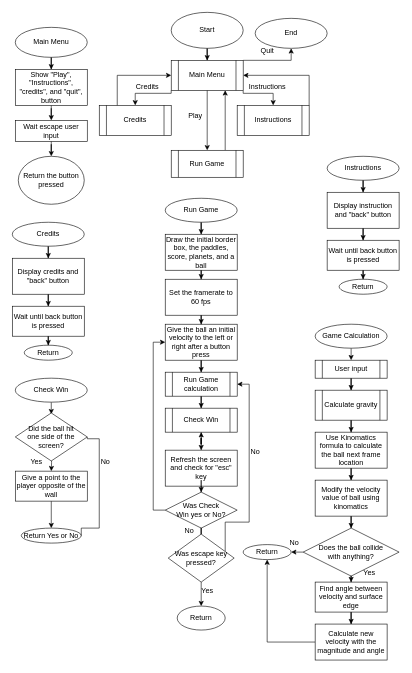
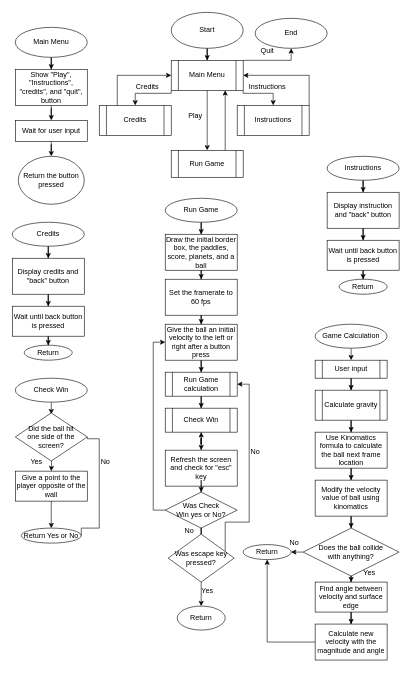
  <mxCell id="0" />
  <mxCell id="1" parent="0" />
  <mxCell id="2" value="" style="edgeStyle=orthogonalEdgeStyle;rounded=0;orthogonalLoop=1;jettySize=auto;html=1;" edge="1" parent="1" source="3" target="8"><mxGeometry relative="1" as="geometry" /></mxCell>
  <mxCell id="3" value="Start" style="ellipse;whiteSpace=wrap;html=1;" vertex="1" parent="1"><mxGeometry x="285" y="20" width="120" height="60" as="geometry" /></mxCell>
  <mxCell id="4" value="" style="edgeStyle=orthogonalEdgeStyle;rounded=0;orthogonalLoop=1;jettySize=auto;html=1;exitX=0;exitY=1;exitDx=0;exitDy=0;" edge="1" parent="1" source="8" target="16"><mxGeometry relative="1" as="geometry"><Array as="points"><mxPoint x="285" y="155" /><mxPoint x="225" y="155" /></Array></mxGeometry></mxCell>
  <mxCell id="5" style="edgeStyle=orthogonalEdgeStyle;rounded=0;orthogonalLoop=1;jettySize=auto;html=1;exitX=1;exitY=1;exitDx=0;exitDy=0;entryX=0.5;entryY=0;entryDx=0;entryDy=0;" edge="1" parent="1" source="8" target="20"><mxGeometry relative="1" as="geometry"><Array as="points"><mxPoint x="405" y="155" /><mxPoint x="455" y="155" /></Array></mxGeometry></mxCell>
  <mxCell id="6" value="" style="edgeStyle=orthogonalEdgeStyle;rounded=0;orthogonalLoop=1;jettySize=auto;html=1;" edge="1" parent="1" source="8" target="23"><mxGeometry relative="1" as="geometry" /></mxCell>
  <mxCell id="7" style="edgeStyle=orthogonalEdgeStyle;rounded=0;orthogonalLoop=1;jettySize=auto;html=1;exitX=1;exitY=0;exitDx=0;exitDy=0;" edge="1" parent="1" source="8" target="25"><mxGeometry relative="1" as="geometry"><mxPoint x="475" y="60" as="targetPoint" /><Array as="points"><mxPoint x="485" y="100" /></Array></mxGeometry></mxCell>
  <mxCell id="8" value="Main Menu" style="shape=process;whiteSpace=wrap;html=1;backgroundOutline=1;" vertex="1" parent="1"><mxGeometry x="285" y="100" width="120" height="50" as="geometry" /></mxCell>
  <mxCell id="9" value="" style="edgeStyle=orthogonalEdgeStyle;rounded=0;orthogonalLoop=1;jettySize=auto;html=1;" edge="1" parent="1" source="10" target="12"><mxGeometry relative="1" as="geometry" /></mxCell>
  <mxCell id="10" value="Main Menu" style="ellipse;whiteSpace=wrap;html=1;" vertex="1" parent="1"><mxGeometry x="25" y="45" width="120" height="50" as="geometry" /></mxCell>
  <mxCell id="11" value="" style="edgeStyle=orthogonalEdgeStyle;rounded=0;orthogonalLoop=1;jettySize=auto;html=1;" edge="1" parent="1" source="12" target="14"><mxGeometry relative="1" as="geometry" /></mxCell>
  <mxCell id="12" value="&lt;div&gt;Show &quot;Play&quot;, &quot;Instructions&quot;, &quot;credits&quot;, and &quot;quit&quot;, button&lt;/div&gt;" style="whiteSpace=wrap;html=1;" vertex="1" parent="1"><mxGeometry x="25" y="115" width="120" height="60" as="geometry" /></mxCell>
  <mxCell id="13" value="" style="edgeStyle=orthogonalEdgeStyle;rounded=0;orthogonalLoop=1;jettySize=auto;html=1;" edge="1" parent="1" source="14" target="15"><mxGeometry relative="1" as="geometry" /></mxCell>
- <mxCell id="14" value="Wait escape user input" style="whiteSpace=wrap;html=1;" vertex="1" parent="1"><mxGeometry x="25" y="200" width="120" height="35" as="geometry" /></mxCell>
+ <mxCell id="14" value="Wait for user input" style="whiteSpace=wrap;html=1;" vertex="1" parent="1"><mxGeometry x="25" y="200" width="120" height="35" as="geometry" /></mxCell>
  <mxCell id="15" value="Return the button pressed" style="ellipse;whiteSpace=wrap;html=1;" vertex="1" parent="1"><mxGeometry x="30" y="260" width="110" height="80" as="geometry" /></mxCell>
  <mxCell id="16" value="Credits" style="shape=process;whiteSpace=wrap;html=1;backgroundOutline=1;" vertex="1" parent="1"><mxGeometry x="165" y="175" width="120" height="50" as="geometry" /></mxCell>
  <mxCell id="17" value="" style="endArrow=classic;html=1;rounded=0;exitX=0.25;exitY=0;exitDx=0;exitDy=0;entryX=0;entryY=0.5;entryDx=0;entryDy=0;" edge="1" parent="1" source="16" target="8"><mxGeometry width="50" height="50" relative="1" as="geometry"><mxPoint x="295" y="280" as="sourcePoint" /><mxPoint x="195" y="120" as="targetPoint" /><Array as="points"><mxPoint x="195" y="125" /></Array></mxGeometry></mxCell>
  <mxCell id="18" value="Credits" style="text;html=1;align=center;verticalAlign=middle;resizable=0;points=[];autosize=1;strokeColor=none;fillColor=none;" vertex="1" parent="1"><mxGeometry x="215" y="130" width="60" height="30" as="geometry" /></mxCell>
  <mxCell id="19" style="edgeStyle=orthogonalEdgeStyle;rounded=0;orthogonalLoop=1;jettySize=auto;html=1;exitX=1;exitY=0;exitDx=0;exitDy=0;entryX=1;entryY=0.5;entryDx=0;entryDy=0;" edge="1" parent="1" source="20" target="8"><mxGeometry relative="1" as="geometry" /></mxCell>
  <mxCell id="20" value="Instructions" style="shape=process;whiteSpace=wrap;html=1;backgroundOutline=1;" vertex="1" parent="1"><mxGeometry x="395" y="175" width="120" height="50" as="geometry" /></mxCell>
  <mxCell id="21" value="Instructions" style="text;html=1;align=center;verticalAlign=middle;resizable=0;points=[];autosize=1;strokeColor=none;fillColor=none;" vertex="1" parent="1"><mxGeometry x="405" y="130" width="80" height="30" as="geometry" /></mxCell>
  <mxCell id="22" style="edgeStyle=orthogonalEdgeStyle;rounded=0;orthogonalLoop=1;jettySize=auto;html=1;exitX=0.75;exitY=0;exitDx=0;exitDy=0;entryX=0.75;entryY=1;entryDx=0;entryDy=0;" edge="1" parent="1" source="23" target="8"><mxGeometry relative="1" as="geometry" /></mxCell>
  <mxCell id="23" value="Run Game" style="shape=process;whiteSpace=wrap;html=1;backgroundOutline=1;" vertex="1" parent="1"><mxGeometry x="285" y="250" width="120" height="45" as="geometry" /></mxCell>
  <mxCell id="24" value="&lt;div&gt;Play&lt;/div&gt;" style="text;html=1;align=center;verticalAlign=middle;resizable=0;points=[];autosize=1;strokeColor=none;fillColor=none;" vertex="1" parent="1"><mxGeometry x="300" y="178" width="50" height="30" as="geometry" /></mxCell>
  <mxCell id="25" value="End" style="ellipse;whiteSpace=wrap;html=1;" vertex="1" parent="1"><mxGeometry x="425" y="30" width="120" height="50" as="geometry" /></mxCell>
  <mxCell id="26" value="Quit" style="text;html=1;align=center;verticalAlign=middle;resizable=0;points=[];autosize=1;strokeColor=none;fillColor=none;" vertex="1" parent="1"><mxGeometry x="420" y="70" width="50" height="30" as="geometry" /></mxCell>
  <mxCell id="27" value="" style="edgeStyle=orthogonalEdgeStyle;rounded=0;orthogonalLoop=1;jettySize=auto;html=1;" edge="1" parent="1" source="28" target="30"><mxGeometry relative="1" as="geometry" /></mxCell>
  <mxCell id="28" value="Credits" style="ellipse;whiteSpace=wrap;html=1;" vertex="1" parent="1"><mxGeometry x="20" y="370" width="120" height="40" as="geometry" /></mxCell>
  <mxCell id="29" value="" style="edgeStyle=orthogonalEdgeStyle;rounded=0;orthogonalLoop=1;jettySize=auto;html=1;" edge="1" parent="1" source="30" target="32"><mxGeometry relative="1" as="geometry" /></mxCell>
  <mxCell id="30" value="Display credits and &quot;back&quot; button" style="whiteSpace=wrap;html=1;" vertex="1" parent="1"><mxGeometry x="20" y="430" width="120" height="60" as="geometry" /></mxCell>
  <mxCell id="31" value="" style="edgeStyle=orthogonalEdgeStyle;rounded=0;orthogonalLoop=1;jettySize=auto;html=1;" edge="1" parent="1" source="32" target="33"><mxGeometry relative="1" as="geometry" /></mxCell>
  <mxCell id="32" value="Wait until back button is pressed" style="whiteSpace=wrap;html=1;" vertex="1" parent="1"><mxGeometry x="20" y="510" width="120" height="50" as="geometry" /></mxCell>
  <mxCell id="33" value="Return" style="ellipse;whiteSpace=wrap;html=1;" vertex="1" parent="1"><mxGeometry x="40" y="575" width="80" height="25" as="geometry" /></mxCell>
  <mxCell id="34" value="" style="edgeStyle=orthogonalEdgeStyle;rounded=0;orthogonalLoop=1;jettySize=auto;html=1;" edge="1" parent="1" source="35" target="37"><mxGeometry relative="1" as="geometry" /></mxCell>
  <mxCell id="35" value="Instructions" style="ellipse;whiteSpace=wrap;html=1;" vertex="1" parent="1"><mxGeometry x="545" y="260" width="120" height="40" as="geometry" /></mxCell>
  <mxCell id="36" value="" style="edgeStyle=orthogonalEdgeStyle;rounded=0;orthogonalLoop=1;jettySize=auto;html=1;" edge="1" parent="1" source="37" target="39"><mxGeometry relative="1" as="geometry" /></mxCell>
  <mxCell id="37" value="Display instruction and &quot;back&quot; button" style="whiteSpace=wrap;html=1;" vertex="1" parent="1"><mxGeometry x="545" y="320" width="120" height="60" as="geometry" /></mxCell>
  <mxCell id="38" value="" style="edgeStyle=orthogonalEdgeStyle;rounded=0;orthogonalLoop=1;jettySize=auto;html=1;" edge="1" parent="1" source="39" target="40"><mxGeometry relative="1" as="geometry" /></mxCell>
  <mxCell id="39" value="Wait until back button is pressed" style="whiteSpace=wrap;html=1;" vertex="1" parent="1"><mxGeometry x="545" y="400" width="120" height="50" as="geometry" /></mxCell>
  <mxCell id="40" value="Return" style="ellipse;whiteSpace=wrap;html=1;" vertex="1" parent="1"><mxGeometry x="565" y="465" width="80" height="25" as="geometry" /></mxCell>
  <mxCell id="41" value="" style="edgeStyle=orthogonalEdgeStyle;rounded=0;orthogonalLoop=1;jettySize=auto;html=1;" edge="1" parent="1" source="42" target="44"><mxGeometry relative="1" as="geometry" /></mxCell>
  <mxCell id="42" value="Run Game" style="ellipse;whiteSpace=wrap;html=1;" vertex="1" parent="1"><mxGeometry x="275" y="330" width="120" height="40" as="geometry" /></mxCell>
  <mxCell id="43" value="" style="edgeStyle=orthogonalEdgeStyle;rounded=0;orthogonalLoop=1;jettySize=auto;html=1;" edge="1" parent="1" source="44" target="46"><mxGeometry relative="1" as="geometry" /></mxCell>
  <mxCell id="44" value="Draw the initial border box, the paddles, score, planets, and a ball" style="whiteSpace=wrap;html=1;" vertex="1" parent="1"><mxGeometry x="275" y="390" width="120" height="60" as="geometry" /></mxCell>
  <mxCell id="45" value="" style="edgeStyle=orthogonalEdgeStyle;rounded=0;orthogonalLoop=1;jettySize=auto;html=1;" edge="1" parent="1" source="46" target="48"><mxGeometry relative="1" as="geometry" /></mxCell>
  <mxCell id="46" value="&lt;div&gt;Set the framerate to 60 fps&lt;/div&gt;" style="whiteSpace=wrap;html=1;" vertex="1" parent="1"><mxGeometry x="275" y="465" width="120" height="60" as="geometry" /></mxCell>
  <mxCell id="47" value="" style="edgeStyle=orthogonalEdgeStyle;rounded=0;orthogonalLoop=1;jettySize=auto;html=1;" edge="1" parent="1" source="48" target="50"><mxGeometry relative="1" as="geometry" /></mxCell>
  <mxCell id="48" value="Give the ball an initial velocity to the left or right after a button press" style="whiteSpace=wrap;html=1;" vertex="1" parent="1"><mxGeometry x="275" y="540" width="120" height="60" as="geometry" /></mxCell>
  <mxCell id="49" value="" style="edgeStyle=orthogonalEdgeStyle;rounded=0;orthogonalLoop=1;jettySize=auto;html=1;" edge="1" parent="1" source="50" target="81"><mxGeometry relative="1" as="geometry" /></mxCell>
  <mxCell id="50" value="Run Game calculation" style="shape=process;whiteSpace=wrap;html=1;backgroundOutline=1;" vertex="1" parent="1"><mxGeometry x="275" y="620" width="120" height="40" as="geometry" /></mxCell>
  <mxCell id="51" value="" style="edgeStyle=orthogonalEdgeStyle;rounded=0;orthogonalLoop=1;jettySize=auto;html=1;endArrow=none;" edge="1" parent="1" source="94" target="56"><mxGeometry relative="1" as="geometry" /></mxCell>
  <mxCell id="52" value="" style="edgeStyle=orthogonalEdgeStyle;rounded=0;orthogonalLoop=1;jettySize=auto;html=1;" edge="1" parent="1" source="53" target="81"><mxGeometry relative="1" as="geometry" /></mxCell>
  <mxCell id="53" value="Refresh the screen and check for &quot;esc&quot; key" style="whiteSpace=wrap;html=1;" vertex="1" parent="1"><mxGeometry x="275" y="750" width="120" height="60" as="geometry" /></mxCell>
  <mxCell id="54" style="edgeStyle=orthogonalEdgeStyle;rounded=0;orthogonalLoop=1;jettySize=auto;html=1;entryX=1;entryY=0.5;entryDx=0;entryDy=0;" edge="1" parent="1" source="56" target="50"><mxGeometry relative="1" as="geometry"><Array as="points"><mxPoint x="375" y="870" /><mxPoint x="415" y="870" /><mxPoint x="415" y="640" /></Array></mxGeometry></mxCell>
  <mxCell id="55" value="" style="edgeStyle=orthogonalEdgeStyle;rounded=0;orthogonalLoop=1;jettySize=auto;html=1;" edge="1" parent="1" source="56" target="57"><mxGeometry relative="1" as="geometry" /></mxCell>
  <mxCell id="56" value="Was escape key pressed?" style="rhombus;whiteSpace=wrap;html=1;" vertex="1" parent="1"><mxGeometry x="280" y="890" width="110" height="80" as="geometry" /></mxCell>
  <mxCell id="57" value="&lt;div&gt;Return&lt;/div&gt;" style="ellipse;whiteSpace=wrap;html=1;" vertex="1" parent="1"><mxGeometry x="295" y="1010" width="80" height="40" as="geometry" /></mxCell>
  <mxCell id="58" value="Yes" style="text;html=1;align=center;verticalAlign=middle;resizable=0;points=[];autosize=1;strokeColor=none;fillColor=none;" vertex="1" parent="1"><mxGeometry x="325" y="970" width="40" height="30" as="geometry" /></mxCell>
  <mxCell id="59" value="No" style="text;html=1;align=center;verticalAlign=middle;resizable=0;points=[];autosize=1;strokeColor=none;fillColor=none;" vertex="1" parent="1"><mxGeometry x="405" y="738" width="40" height="30" as="geometry" /></mxCell>
  <mxCell id="60" value="" style="edgeStyle=orthogonalEdgeStyle;rounded=0;orthogonalLoop=1;jettySize=auto;html=1;" edge="1" parent="1" source="61"><mxGeometry relative="1" as="geometry"><mxPoint x="585" y="600" as="targetPoint" /></mxGeometry></mxCell>
  <mxCell id="61" value="Game Calculation" style="ellipse;whiteSpace=wrap;html=1;" vertex="1" parent="1"><mxGeometry x="525" y="540" width="120" height="40" as="geometry" /></mxCell>
  <mxCell id="62" value="" style="edgeStyle=orthogonalEdgeStyle;rounded=0;orthogonalLoop=1;jettySize=auto;html=1;" edge="1" parent="1" source="63" target="69"><mxGeometry relative="1" as="geometry" /></mxCell>
  <mxCell id="63" value="User input" style="shape=process;whiteSpace=wrap;html=1;backgroundOutline=1;" vertex="1" parent="1"><mxGeometry x="525" y="600" width="120" height="30" as="geometry" /></mxCell>
  <mxCell id="64" value="" style="edgeStyle=orthogonalEdgeStyle;rounded=0;orthogonalLoop=1;jettySize=auto;html=1;" edge="1" parent="1" source="65" target="67"><mxGeometry relative="1" as="geometry" /></mxCell>
  <mxCell id="65" value="Use Kinomatics formula to calculate the ball next frame location" style="whiteSpace=wrap;html=1;" vertex="1" parent="1"><mxGeometry x="525" y="720" width="120" height="60" as="geometry" /></mxCell>
  <mxCell id="66" value="" style="edgeStyle=orthogonalEdgeStyle;rounded=0;orthogonalLoop=1;jettySize=auto;html=1;" edge="1" parent="1" source="67" target="71"><mxGeometry relative="1" as="geometry" /></mxCell>
  <mxCell id="67" value="Modify the velocity value of ball using kinomatics" style="whiteSpace=wrap;html=1;" vertex="1" parent="1"><mxGeometry x="525" y="800" width="120" height="60" as="geometry" /></mxCell>
  <mxCell id="68" style="edgeStyle=orthogonalEdgeStyle;rounded=0;orthogonalLoop=1;jettySize=auto;html=1;entryX=0.5;entryY=0;entryDx=0;entryDy=0;" edge="1" parent="1" source="69" target="65"><mxGeometry relative="1" as="geometry" /></mxCell>
  <mxCell id="69" value="Calculate gravity" style="shape=process;whiteSpace=wrap;html=1;backgroundOutline=1;" vertex="1" parent="1"><mxGeometry x="525" y="650" width="120" height="50" as="geometry" /></mxCell>
  <mxCell id="70" value="" style="edgeStyle=orthogonalEdgeStyle;rounded=0;orthogonalLoop=1;jettySize=auto;html=1;" edge="1" parent="1" source="71" target="76"><mxGeometry relative="1" as="geometry" /></mxCell>
  <mxCell id="71" value="&lt;div&gt;Does the ball collide&lt;/div&gt;&lt;div&gt;with anything?&lt;/div&gt;" style="rhombus;whiteSpace=wrap;html=1;" vertex="1" parent="1"><mxGeometry x="505" y="880" width="160" height="80" as="geometry" /></mxCell>
  <mxCell id="72" value="Return" style="ellipse;whiteSpace=wrap;html=1;" vertex="1" parent="1"><mxGeometry x="405" y="907.5" width="80" height="25" as="geometry" /></mxCell>
  <mxCell id="73" value="" style="endArrow=classic;html=1;rounded=0;exitX=0;exitY=0.5;exitDx=0;exitDy=0;entryX=1;entryY=0.5;entryDx=0;entryDy=0;" edge="1" parent="1" source="71" target="72"><mxGeometry width="50" height="50" relative="1" as="geometry"><mxPoint x="285" y="840" as="sourcePoint" /><mxPoint x="335" y="790" as="targetPoint" /></mxGeometry></mxCell>
  <mxCell id="74" value="No" style="text;html=1;align=center;verticalAlign=middle;resizable=0;points=[];autosize=1;strokeColor=none;fillColor=none;" vertex="1" parent="1"><mxGeometry x="470" y="890" width="40" height="30" as="geometry" /></mxCell>
  <mxCell id="75" value="" style="edgeStyle=orthogonalEdgeStyle;rounded=0;orthogonalLoop=1;jettySize=auto;html=1;" edge="1" parent="1" source="76" target="78"><mxGeometry relative="1" as="geometry" /></mxCell>
  <mxCell id="76" value="Find angle between velocity and surface edge" style="whiteSpace=wrap;html=1;" vertex="1" parent="1"><mxGeometry x="525" y="970" width="120" height="50" as="geometry" /></mxCell>
  <mxCell id="77" style="edgeStyle=orthogonalEdgeStyle;rounded=0;orthogonalLoop=1;jettySize=auto;html=1;entryX=0.5;entryY=1;entryDx=0;entryDy=0;" edge="1" parent="1" source="78" target="72"><mxGeometry relative="1" as="geometry" /></mxCell>
  <mxCell id="78" value="Calculate new velocity with the magnitude and angle" style="whiteSpace=wrap;html=1;" vertex="1" parent="1"><mxGeometry x="525" y="1040" width="120" height="60" as="geometry" /></mxCell>
  <mxCell id="79" value="Yes" style="text;html=1;align=center;verticalAlign=middle;resizable=0;points=[];autosize=1;strokeColor=none;fillColor=none;" vertex="1" parent="1"><mxGeometry x="595" y="940" width="40" height="30" as="geometry" /></mxCell>
  <mxCell id="80" style="edgeStyle=orthogonalEdgeStyle;rounded=0;orthogonalLoop=1;jettySize=auto;html=1;entryX=0.5;entryY=0;entryDx=0;entryDy=0;" edge="1" parent="1" source="81" target="53"><mxGeometry relative="1" as="geometry" /></mxCell>
  <mxCell id="81" value="Check Win" style="shape=process;whiteSpace=wrap;html=1;backgroundOutline=1;" vertex="1" parent="1"><mxGeometry x="275" y="680" width="120" height="40" as="geometry" /></mxCell>
  <mxCell id="82" value="" style="edgeStyle=orthogonalEdgeStyle;rounded=0;orthogonalLoop=1;jettySize=auto;html=1;" edge="1" parent="1" source="83"><mxGeometry relative="1" as="geometry"><mxPoint x="85" y="690" as="targetPoint" /></mxGeometry></mxCell>
  <mxCell id="83" value="Check Win" style="ellipse;whiteSpace=wrap;html=1;" vertex="1" parent="1"><mxGeometry x="25" y="630" width="120" height="40" as="geometry" /></mxCell>
  <mxCell id="84" value="" style="edgeStyle=orthogonalEdgeStyle;rounded=0;orthogonalLoop=1;jettySize=auto;html=1;" edge="1" parent="1" target="86"><mxGeometry relative="1" as="geometry"><mxPoint x="85" y="750" as="sourcePoint" /></mxGeometry></mxCell>
  <mxCell id="85" value="" style="edgeStyle=orthogonalEdgeStyle;rounded=0;orthogonalLoop=1;jettySize=auto;html=1;" edge="1" parent="1" source="86" target="87"><mxGeometry relative="1" as="geometry" /></mxCell>
  <mxCell id="86" value="Give a point to the player opposite of the wall" style="whiteSpace=wrap;html=1;" vertex="1" parent="1"><mxGeometry x="25" y="785" width="120" height="50" as="geometry" /></mxCell>
  <mxCell id="87" value="Return Yes or No" style="ellipse;whiteSpace=wrap;html=1;" vertex="1" parent="1"><mxGeometry x="35" y="880" width="100" height="25" as="geometry" /></mxCell>
  <mxCell id="88" style="edgeStyle=orthogonalEdgeStyle;rounded=0;orthogonalLoop=1;jettySize=auto;html=1;exitX=1;exitY=0.5;exitDx=0;exitDy=0;entryX=1;entryY=0.5;entryDx=0;entryDy=0;endArrow=none;" edge="1" parent="1" source="89" target="87"><mxGeometry relative="1" as="geometry"><mxPoint x="145" y="880" as="targetPoint" /><mxPoint x="165" y="757.5" as="sourcePoint" /><Array as="points"><mxPoint x="145" y="731" /><mxPoint x="165" y="731" /><mxPoint x="165" y="880" /><mxPoint x="135" y="880" /></Array></mxGeometry></mxCell>
  <mxCell id="89" value="&lt;div&gt;Did the ball hit&lt;/div&gt;&lt;div&gt;one side of the screen?&lt;/div&gt;" style="rhombus;whiteSpace=wrap;html=1;" vertex="1" parent="1"><mxGeometry x="25" y="688" width="120" height="80" as="geometry" /></mxCell>
  <mxCell id="90" value="Yes" style="text;html=1;align=center;verticalAlign=middle;resizable=0;points=[];autosize=1;strokeColor=none;fillColor=none;" vertex="1" parent="1"><mxGeometry x="40" y="755" width="40" height="30" as="geometry" /></mxCell>
  <mxCell id="91" value="No" style="text;html=1;align=center;verticalAlign=middle;resizable=0;points=[];autosize=1;strokeColor=none;fillColor=none;" vertex="1" parent="1"><mxGeometry x="155" y="755" width="40" height="30" as="geometry" /></mxCell>
  <mxCell id="92" value="" style="edgeStyle=orthogonalEdgeStyle;rounded=0;orthogonalLoop=1;jettySize=auto;html=1;" edge="1" parent="1" source="53" target="94"><mxGeometry relative="1" as="geometry"><mxPoint x="335" y="810" as="sourcePoint" /><mxPoint x="335" y="890" as="targetPoint" /></mxGeometry></mxCell>
  <mxCell id="93" style="edgeStyle=orthogonalEdgeStyle;rounded=0;orthogonalLoop=1;jettySize=auto;html=1;entryX=0;entryY=0.5;entryDx=0;entryDy=0;" edge="1" parent="1" source="94" target="48"><mxGeometry relative="1" as="geometry"><Array as="points"><mxPoint x="255" y="850" /><mxPoint x="255" y="570" /></Array></mxGeometry></mxCell>
  <mxCell id="94" value="&lt;div&gt;Was Check&lt;/div&gt;&lt;div&gt;Win yes or No?&lt;/div&gt;" style="rhombus;whiteSpace=wrap;html=1;" vertex="1" parent="1"><mxGeometry x="275" y="820" width="120" height="60" as="geometry" /></mxCell>
  <mxCell id="95" value="No" style="text;html=1;align=center;verticalAlign=middle;resizable=0;points=[];autosize=1;strokeColor=none;fillColor=none;" vertex="1" parent="1"><mxGeometry x="295" y="870" width="40" height="30" as="geometry" /></mxCell>
